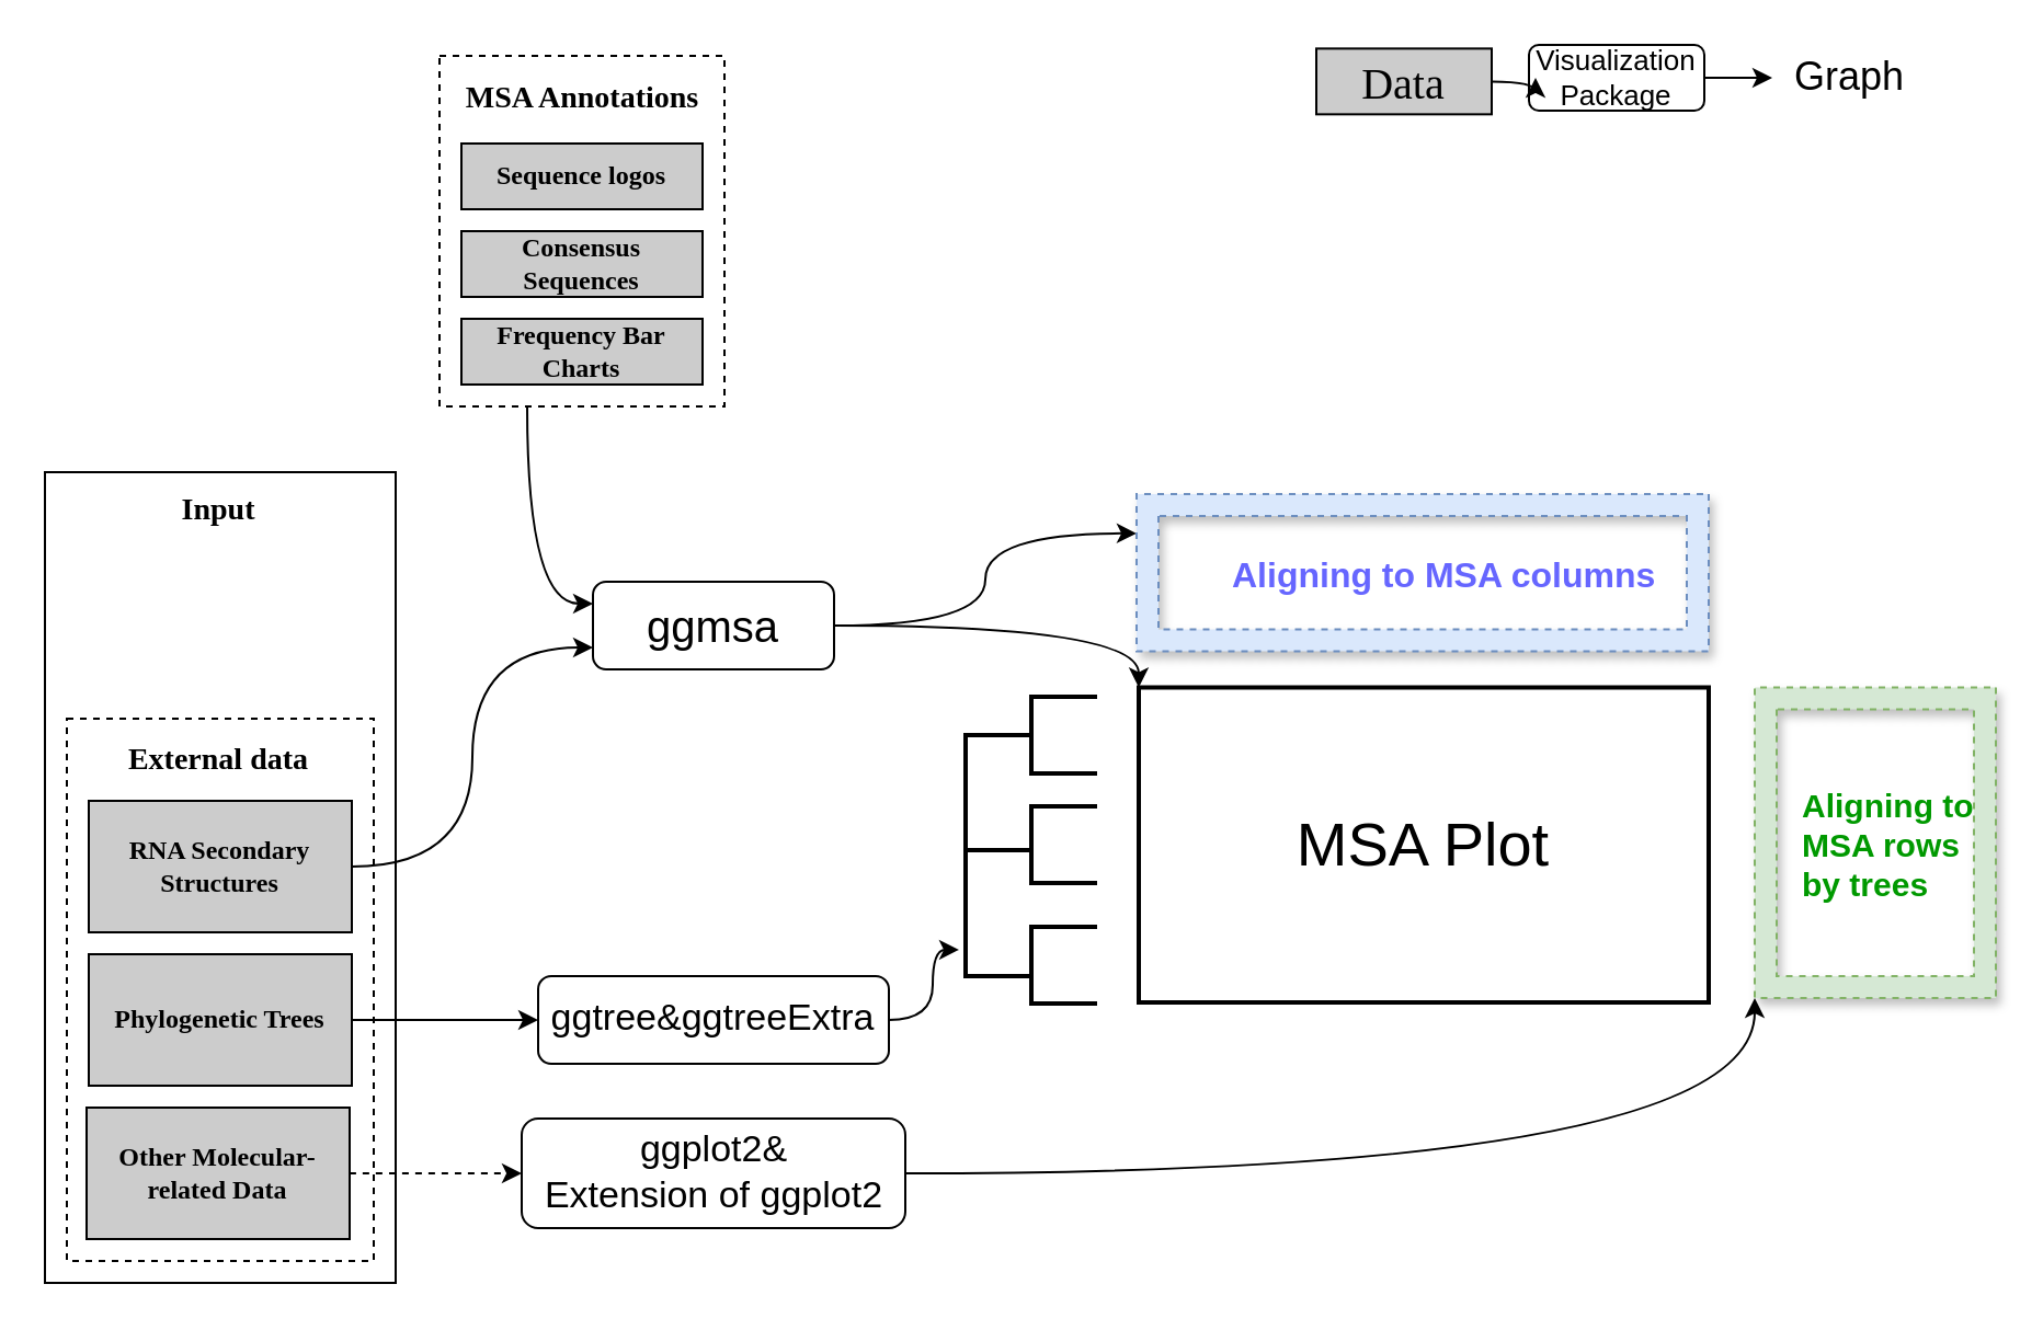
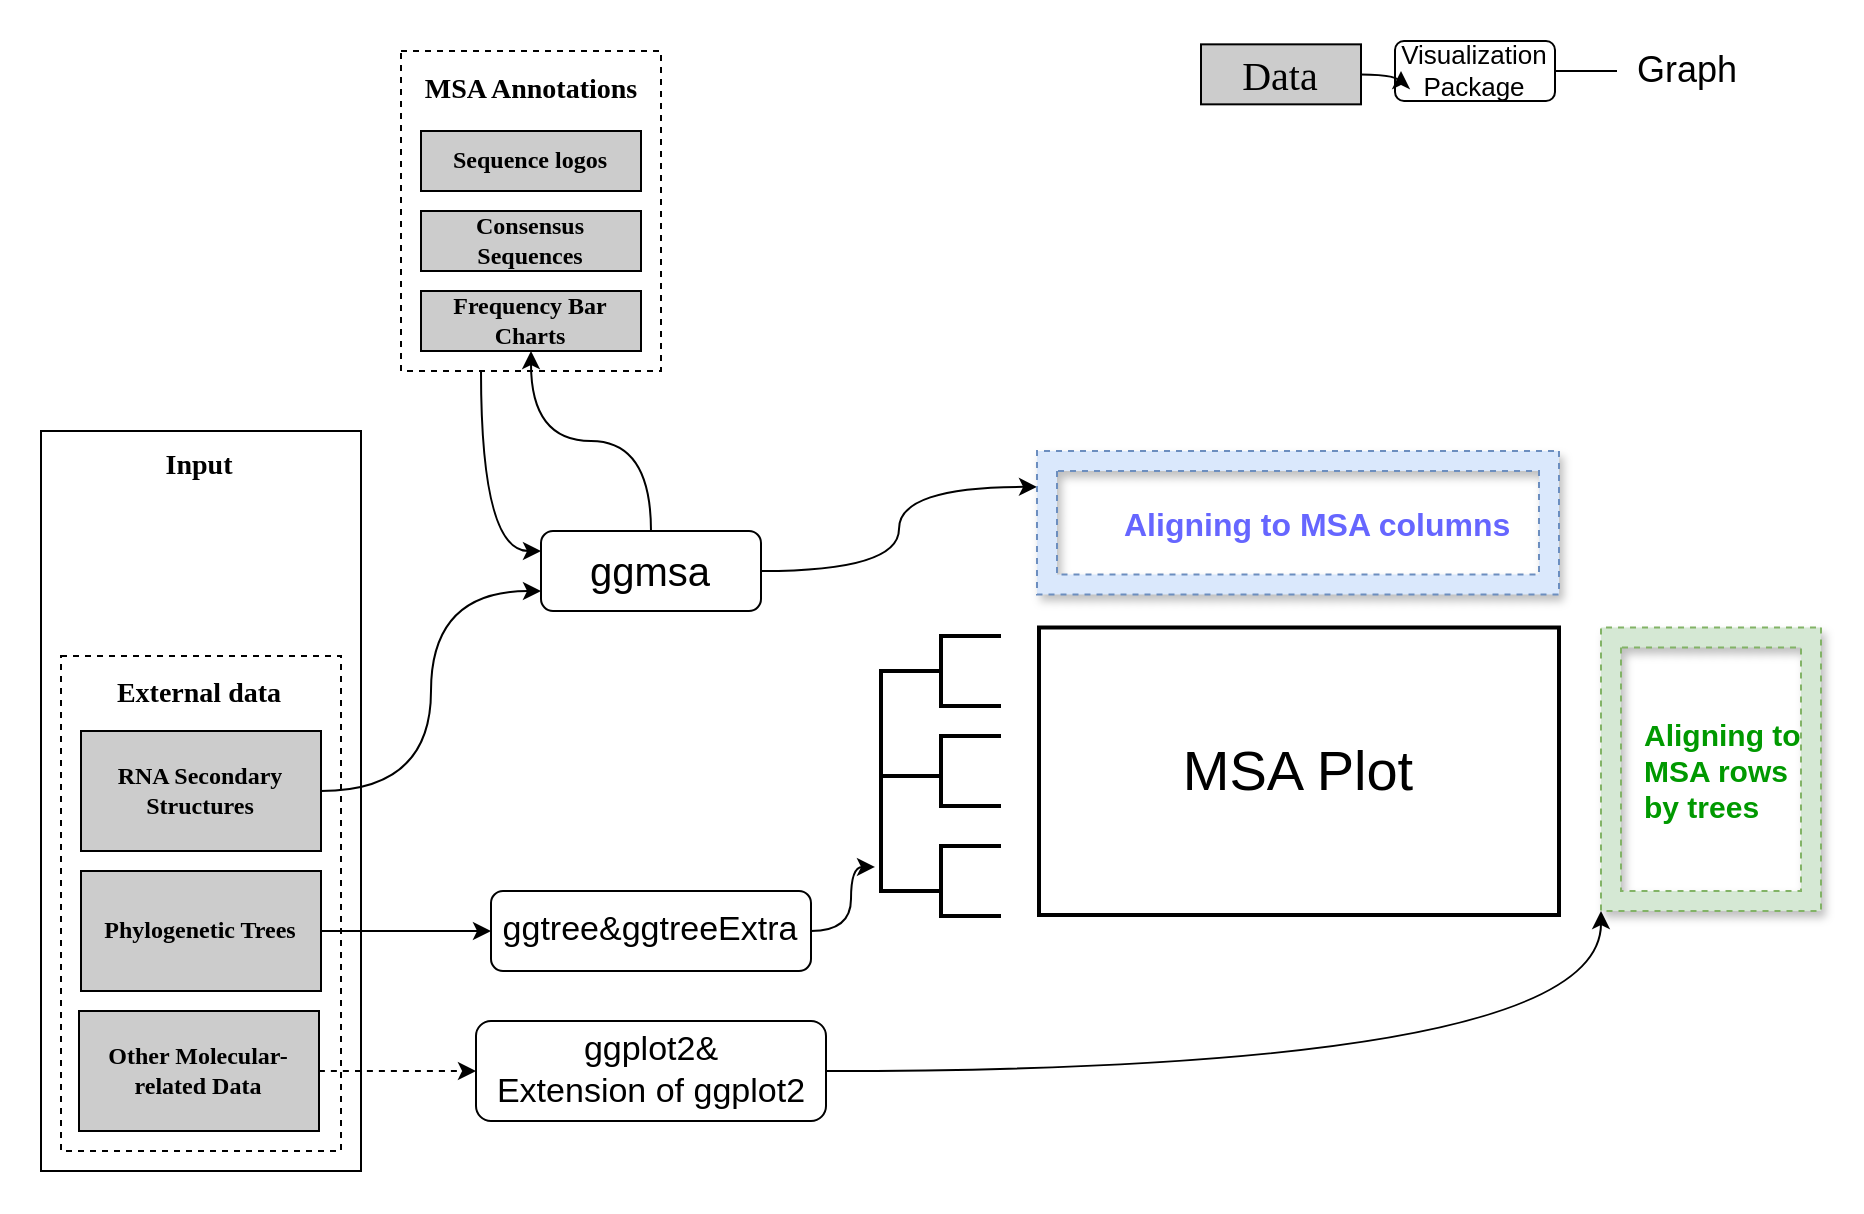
  <mxCell id="0" />
  <mxCell id="1" parent="0" />
  <mxCell id="2" style="edgeStyle=orthogonalEdgeStyle;curved=1;orthogonalLoop=1;jettySize=auto;html=1;entryX=0;entryY=0.25;entryDx=0;entryDy=0;" parent="1" source="3" target="14" edge="1"><mxGeometry relative="1" as="geometry"><Array as="points"><mxPoint x="240" y="275" /></Array></mxGeometry></mxCell>
  <mxCell id="3" value="" style="verticalLabelPosition=bottom;verticalAlign=top;html=1;shape=mxgraph.basic.rect;fillColor2=none;strokeWidth=1;size=20;indent=5;fillColor=none;dashed=1;" parent="1" vertex="1"><mxGeometry x="200" y="25" width="130" height="160" as="geometry" /></mxCell>
  <mxCell id="4" value="" style="verticalLabelPosition=bottom;verticalAlign=top;html=1;shape=mxgraph.basic.rect;fillColor2=none;strokeWidth=1;size=20;indent=5;fillColor=none;" parent="1" vertex="1"><mxGeometry x="20" y="215" width="160" height="370" as="geometry" /></mxCell>
  <mxCell id="5" value="" style="verticalLabelPosition=bottom;verticalAlign=top;html=1;shape=mxgraph.basic.rect;fillColor2=none;strokeWidth=1;size=20;indent=5;fillColor=none;dashed=1;" parent="1" vertex="1"><mxGeometry x="30" y="327.5" width="140" height="247.5" as="geometry" /></mxCell>
  <mxCell id="6" style="edgeStyle=orthogonalEdgeStyle;curved=1;orthogonalLoop=1;jettySize=auto;html=1;exitX=1;exitY=0.5;exitDx=0;exitDy=0;entryX=0;entryY=0.75;entryDx=0;entryDy=0;" parent="1" source="7" target="14" edge="1"><mxGeometry relative="1" as="geometry" /></mxCell>
  <mxCell id="7" value="&lt;font face=&quot;Times New Roman&quot;&gt;&lt;b&gt;RNA Secondary Structures&lt;/b&gt;&lt;/font&gt;" style="rounded=0;whiteSpace=wrap;html=1;fillColor=#CCCCCC;" parent="1" vertex="1"><mxGeometry x="40" y="365" width="120" height="60" as="geometry" /></mxCell>
  <mxCell id="8" style="edgeStyle=orthogonalEdgeStyle;curved=1;orthogonalLoop=1;jettySize=auto;html=1;exitX=1;exitY=0.5;exitDx=0;exitDy=0;entryX=0;entryY=0.5;entryDx=0;entryDy=0;" parent="1" source="9" target="16" edge="1"><mxGeometry relative="1" as="geometry" /></mxCell>
  <mxCell id="9" value="&lt;font face=&quot;Times New Roman&quot;&gt;&lt;b&gt;Phylogenetic Trees&lt;/b&gt;&lt;/font&gt;" style="rounded=0;whiteSpace=wrap;html=1;fillColor=#CCCCCC;" parent="1" vertex="1"><mxGeometry x="40" y="435" width="120" height="60" as="geometry" /></mxCell>
  <mxCell id="10" style="edgeStyle=orthogonalEdgeStyle;curved=1;orthogonalLoop=1;jettySize=auto;html=1;exitX=1;exitY=0.5;exitDx=0;exitDy=0;entryX=0;entryY=0.5;entryDx=0;entryDy=0;dashed=1;" parent="1" source="11" target="18" edge="1"><mxGeometry relative="1" as="geometry" /></mxCell>
  <mxCell id="11" value="&lt;font face=&quot;Times New Roman&quot;&gt;&lt;b&gt;Other Molecular-related Data&lt;/b&gt;&lt;/font&gt;" style="rounded=0;whiteSpace=wrap;html=1;fillColor=#CCCCCC;" parent="1" vertex="1"><mxGeometry x="39" y="505" width="120" height="60" as="geometry" /></mxCell>
- <mxCell id="12" style="edgeStyle=orthogonalEdgeStyle;orthogonalLoop=1;jettySize=auto;html=1;entryX=0;entryY=0;entryDx=0;entryDy=0;curved=1;" edge="1" parent="1" source="14" target="28"><mxGeometry relative="1" as="geometry" /></mxCell>
+ <mxCell id="12" style="edgeStyle=orthogonalEdgeStyle;orthogonalLoop=1;jettySize=auto;html=1;curved=1;" edge="1" parent="1" source="14" target="39"><mxGeometry relative="1" as="geometry" /></mxCell>
  <mxCell id="13" style="edgeStyle=orthogonalEdgeStyle;curved=1;orthogonalLoop=1;jettySize=auto;html=1;entryX=0;entryY=0;entryDx=0;entryDy=17.938;entryPerimeter=0;" edge="1" parent="1" source="14" target="30"><mxGeometry relative="1" as="geometry" /></mxCell>
  <mxCell id="14" value="&lt;font style=&quot;font-size: 20px&quot;&gt;ggmsa&lt;/font&gt;" style="rounded=1;whiteSpace=wrap;html=1;fillColor=none;strokeColor=#000000;" parent="1" vertex="1"><mxGeometry x="270" y="265" width="110" height="40" as="geometry" /></mxCell>
  <mxCell id="15" style="edgeStyle=orthogonalEdgeStyle;curved=1;orthogonalLoop=1;jettySize=auto;html=1;entryX=-0.1;entryY=0.791;entryDx=0;entryDy=0;entryPerimeter=0;" edge="1" parent="1" source="16" target="25"><mxGeometry relative="1" as="geometry" /></mxCell>
  <mxCell id="16" value="&lt;font style=&quot;font-size: 17px&quot;&gt;ggtree&amp;amp;ggtreeExtra&lt;/font&gt;" style="rounded=1;whiteSpace=wrap;html=1;strokeColor=#000000;fillColor=none;" parent="1" vertex="1"><mxGeometry x="245" y="445" width="160" height="40" as="geometry" /></mxCell>
  <mxCell id="17" style="edgeStyle=orthogonalEdgeStyle;curved=1;orthogonalLoop=1;jettySize=auto;html=1;entryX=0;entryY=1;entryDx=0;entryDy=0;entryPerimeter=0;" edge="1" parent="1" source="18" target="33"><mxGeometry relative="1" as="geometry"><Array as="points"><mxPoint x="800" y="535" /></Array></mxGeometry></mxCell>
  <mxCell id="18" value="&lt;font style=&quot;font-size: 17px&quot;&gt;ggplot2&amp;amp;&lt;br&gt;Extension of ggplot2&lt;/font&gt;" style="rounded=1;whiteSpace=wrap;html=1;strokeColor=#000000;fillColor=none;" parent="1" vertex="1"><mxGeometry x="237.5" y="510" width="175" height="50" as="geometry" /></mxCell>
  <mxCell id="19" style="edgeStyle=orthogonalEdgeStyle;curved=1;orthogonalLoop=1;jettySize=auto;html=1;" edge="1" parent="1" source="20" target="42"><mxGeometry relative="1" as="geometry" /></mxCell>
  <mxCell id="20" value="&lt;font face=&quot;Times New Roman&quot; style=&quot;font-size: 20px&quot;&gt;Data&lt;/font&gt;" style="rounded=0;whiteSpace=wrap;html=1;fillColor=#CCCCCC;" parent="1" vertex="1"><mxGeometry x="600" y="21.67" width="80" height="30" as="geometry" /></mxCell>
  <mxCell id="21" value="" style="group" parent="1" vertex="1" connectable="0"><mxGeometry x="440" y="225" width="470" height="232.5" as="geometry" /></mxCell>
  <mxCell id="22" value="" style="group" parent="21" vertex="1" connectable="0"><mxGeometry y="92.5" width="60" height="140" as="geometry" /></mxCell>
  <mxCell id="23" value="" style="strokeWidth=2;html=1;shape=mxgraph.flowchart.annotation_1;align=left;pointerEvents=1;fillColor=none;" parent="22" vertex="1"><mxGeometry y="17.5" width="30" height="52.5" as="geometry" /></mxCell>
  <mxCell id="24" value="" style="strokeWidth=2;html=1;shape=mxgraph.flowchart.annotation_1;align=left;pointerEvents=1;fillColor=none;" parent="22" vertex="1"><mxGeometry x="30" y="50" width="30" height="35" as="geometry" /></mxCell>
  <mxCell id="25" value="" style="strokeWidth=2;html=1;shape=mxgraph.flowchart.annotation_1;align=left;pointerEvents=1;fillColor=none;" parent="22" vertex="1"><mxGeometry y="70" width="30" height="57.5" as="geometry" /></mxCell>
  <mxCell id="26" value="" style="strokeWidth=2;html=1;shape=mxgraph.flowchart.annotation_1;align=left;pointerEvents=1;fillColor=none;" parent="22" vertex="1"><mxGeometry x="30" width="30" height="35" as="geometry" /></mxCell>
  <mxCell id="27" value="" style="strokeWidth=2;html=1;shape=mxgraph.flowchart.annotation_1;align=left;pointerEvents=1;fillColor=none;" parent="22" vertex="1"><mxGeometry x="30" y="105" width="30" height="35" as="geometry" /></mxCell>
  <mxCell id="28" value="&lt;font style=&quot;font-size: 28px&quot;&gt;MSA Plot&lt;/font&gt;" style="rounded=0;whiteSpace=wrap;html=1;strokeColor=#000000;strokeWidth=2;fillColor=none;" parent="21" vertex="1"><mxGeometry x="79" y="88.25" width="260" height="143.75" as="geometry" /></mxCell>
  <mxCell id="29" value="" style="group" parent="21" vertex="1" connectable="0"><mxGeometry x="78" width="261" height="71.75" as="geometry" /></mxCell>
  <mxCell id="30" value="" style="verticalLabelPosition=bottom;verticalAlign=top;html=1;shape=mxgraph.basic.frame;dx=10;strokeColor=#6c8ebf;fillColor=#dae8fc;shadow=1;dashed=1;" parent="29" vertex="1"><mxGeometry width="261" height="71.75" as="geometry" /></mxCell>
  <mxCell id="31" value="&lt;font color=&quot;#6666ff&quot; style=&quot;font-size: 16px&quot;&gt;&lt;b&gt;Aligning to&amp;nbsp;MSA columns&lt;/b&gt;&lt;/font&gt;" style="text;html=1;" parent="29" vertex="1"><mxGeometry x="42" y="20.87" width="160" height="30" as="geometry" /></mxCell>
  <mxCell id="32" value="" style="group" parent="21" vertex="1" connectable="0"><mxGeometry x="360" y="88.25" width="110" height="141.75" as="geometry" /></mxCell>
  <mxCell id="33" value="" style="verticalLabelPosition=bottom;verticalAlign=top;html=1;shape=mxgraph.basic.frame;dx=10;strokeColor=#82b366;fillColor=#d5e8d4;shadow=1;dashed=1;" parent="32" vertex="1"><mxGeometry width="110" height="141.75" as="geometry" /></mxCell>
  <mxCell id="34" value="&lt;span style=&quot;font-size: 15px&quot;&gt;&lt;font color=&quot;#009900&quot;&gt;&lt;b&gt;Aligning to&amp;nbsp;&lt;br&gt;MSA rows&amp;nbsp;&lt;br&gt;by trees&lt;/b&gt;&lt;/font&gt;&lt;/span&gt;" style="text;html=1;" parent="32" vertex="1"><mxGeometry x="20" y="38.94" width="80" height="65.87" as="geometry" /></mxCell>
  <mxCell id="35" value="&lt;font style=&quot;font-size: 14px&quot; face=&quot;Times New Roman&quot;&gt;&lt;b&gt;External data&lt;/b&gt;&lt;/font&gt;" style="text;html=1;align=center;verticalAlign=middle;resizable=0;points=[];autosize=1;" parent="1" vertex="1"><mxGeometry x="49" y="337" width="100" height="20" as="geometry" /></mxCell>
  <mxCell id="36" value="&lt;font style=&quot;font-size: 14px&quot; face=&quot;Times New Roman&quot;&gt;&lt;b&gt;Input&lt;/b&gt;&lt;/font&gt;" style="text;html=1;align=center;verticalAlign=middle;resizable=0;points=[];autosize=1;" parent="1" vertex="1"><mxGeometry x="74" y="223" width="50" height="20" as="geometry" /></mxCell>
  <mxCell id="37" value="&lt;font face=&quot;Times New Roman&quot;&gt;&lt;b&gt;Sequence logos&lt;/b&gt;&lt;/font&gt;" style="rounded=0;whiteSpace=wrap;html=1;fillColor=#CCCCCC;" parent="1" vertex="1"><mxGeometry x="210" y="65" width="110" height="30" as="geometry" /></mxCell>
  <mxCell id="38" value="&lt;font face=&quot;Times New Roman&quot;&gt;&lt;b&gt;Consensus Sequences&lt;/b&gt;&lt;/font&gt;" style="rounded=0;whiteSpace=wrap;html=1;fillColor=#CCCCCC;" parent="1" vertex="1"><mxGeometry x="210" y="105" width="110" height="30" as="geometry" /></mxCell>
  <mxCell id="39" value="&lt;font face=&quot;Times New Roman&quot;&gt;&lt;b&gt;Frequency Bar Charts&lt;/b&gt;&lt;/font&gt;" style="rounded=0;whiteSpace=wrap;html=1;fillColor=#CCCCCC;" parent="1" vertex="1"><mxGeometry x="210" y="145" width="110" height="30" as="geometry" /></mxCell>
  <mxCell id="40" value="&lt;font style=&quot;font-size: 14px&quot; face=&quot;Times New Roman&quot;&gt;&lt;b&gt;MSA Annotations&lt;/b&gt;&lt;/font&gt;" style="text;html=1;align=center;verticalAlign=middle;resizable=0;points=[];autosize=1;" parent="1" vertex="1"><mxGeometry x="205" y="35" width="120" height="20" as="geometry" /></mxCell>
- <mxCell id="41" style="edgeStyle=orthogonalEdgeStyle;curved=1;orthogonalLoop=1;jettySize=auto;html=1;" edge="1" parent="1" source="42" target="43"><mxGeometry relative="1" as="geometry" /></mxCell>
+ <mxCell id="41" style="edgeStyle=orthogonalEdgeStyle;curved=1;orthogonalLoop=1;jettySize=auto;html=1;endArrow=none;" edge="1" parent="1" source="42" target="43"><mxGeometry relative="1" as="geometry" /></mxCell>
  <mxCell id="42" value="&lt;font style=&quot;font-size: 13px&quot;&gt;Visualization&lt;br&gt;Package&lt;/font&gt;" style="rounded=1;whiteSpace=wrap;html=1;fillColor=none;strokeColor=#000000;" parent="1" vertex="1"><mxGeometry x="697" y="20" width="80" height="30" as="geometry" /></mxCell>
  <mxCell id="43" value="&lt;font style=&quot;font-size: 18px&quot;&gt;Graph&lt;/font&gt;" style="text;html=1;align=center;verticalAlign=middle;resizable=0;points=[];autosize=1;" parent="1" vertex="1"><mxGeometry x="808" y="25.01" width="70" height="20" as="geometry" /></mxCell>
